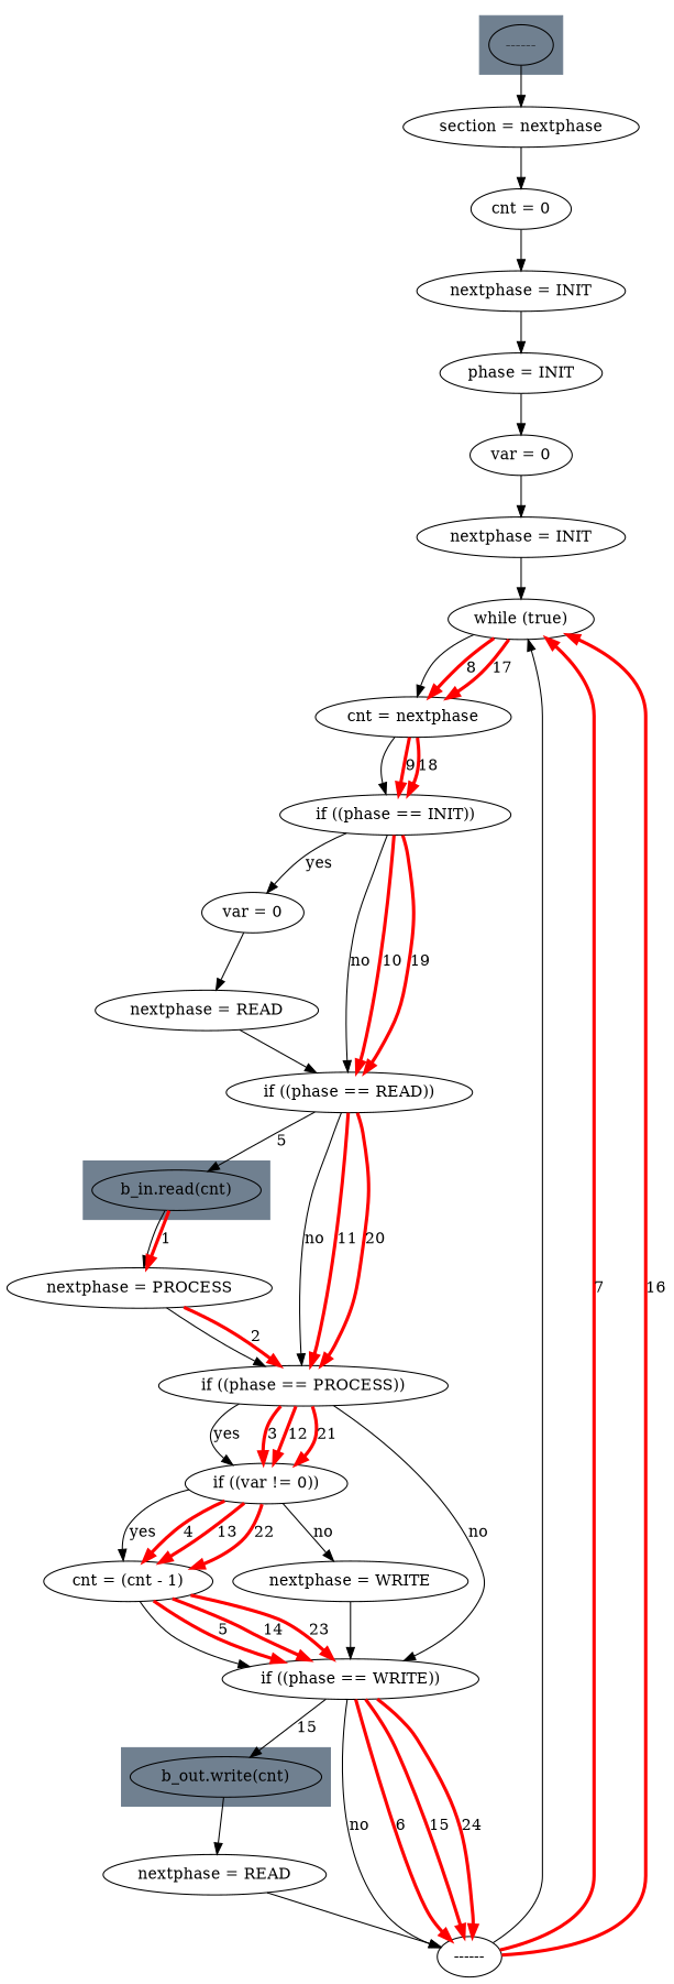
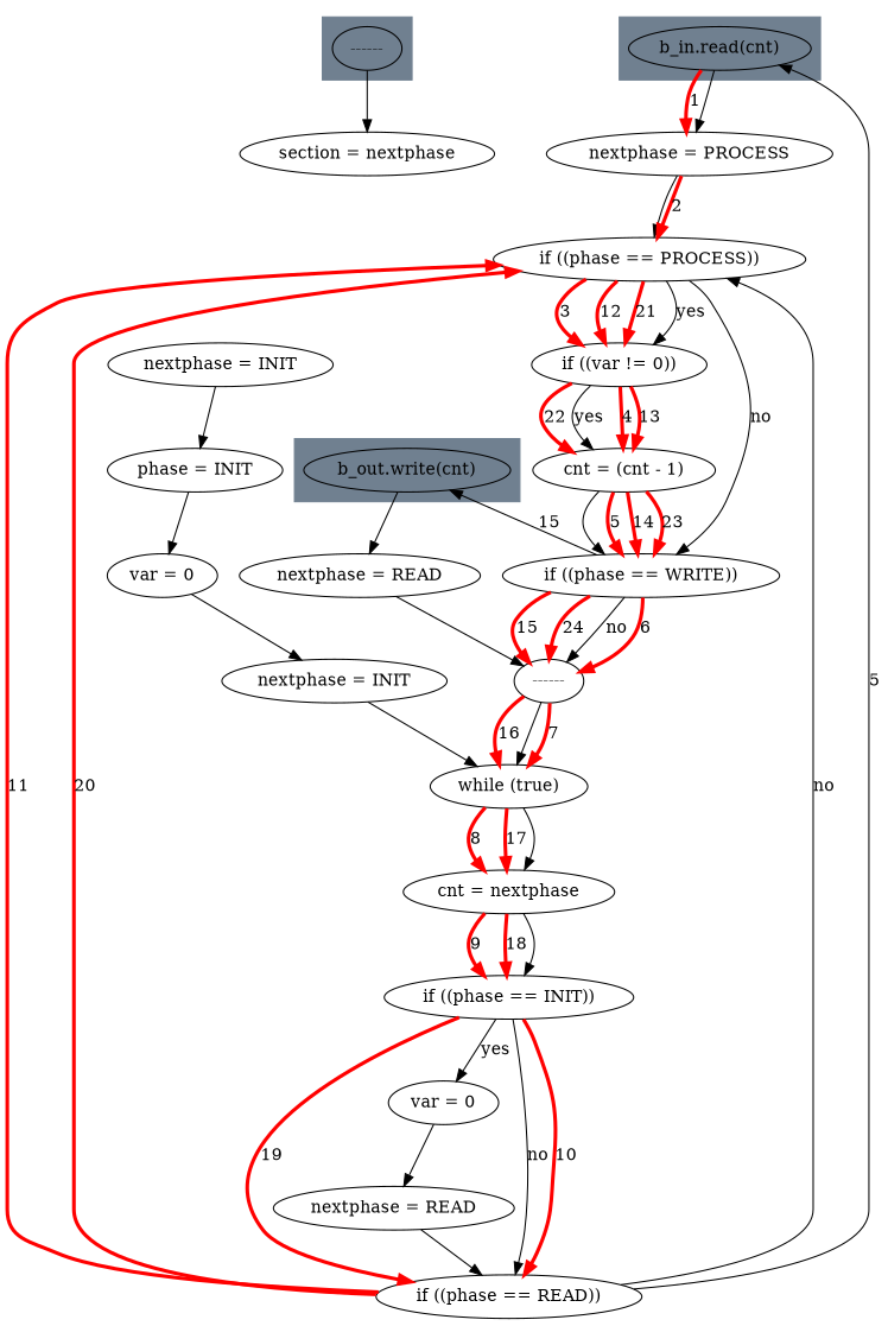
  digraph {
    rankdir=TD
    n1 [label="------"]
    n2 [label="b_in.read(cnt)"]
    n3 [label="b_out.write(cnt)"]
    n4 [label="section = nextphase"]
    n5 [label="nextphase = PROCESS"]
    n6 [label="nextphase = READ"]
-   n7 [label="cnt = 0"]
    n8 [label="nextphase = INIT"]
    n9 [label="phase = INIT"]
    n10 [label="var = 0"]
    n11 [label="nextphase = INIT"]
    n12 [label="while (true)"]
    n13 [label="cnt = nextphase"]
    n14 [label="if ((phase == INIT))"]
    n15 [label="var = 0"]
    n16 [label="if ((phase == READ))"]
    n17 [label="nextphase = READ"]
    n18 [label="if ((phase == PROCESS))"]
    n19 [label="if ((var != 0))"]
    n20 [label="if ((phase == WRITE))"]
    n21 [label="cnt = (cnt - 1)"]
-   n22 [label="nextphase = WRITE"]
    n23 [label="------"]
    subgraph cluster_1 {
      color=slategray
      style=filled
      n1
    }
    subgraph cluster_2 {
      color=slategray
      style=filled
      n2
    }
    subgraph cluster_3 {
      color=slategray
      style=filled
      n3
    }
    n1 -> n4
    n2 -> n5
    n2 -> n5 [color=red label=1 penwidth=3.0]
    n3 -> n6
-   n4 -> n7
    n5 -> n18
    n5 -> n18 [color=red label=2 penwidth=3.0]
    n6 -> n23
-   n7 -> n8
    n8 -> n9
    n9 -> n10
    n10 -> n11
    n11 -> n12
    n12 -> n13
    n12 -> n13 [color=red label=8 penwidth=3.0]
    n12 -> n13 [color=red label=17 penwidth=3.0]
    n13 -> n14
    n13 -> n14 [color=red label=9 penwidth=3.0]
    n13 -> n14 [color=red label=18 penwidth=3.0]
    n14 -> n15 [label=yes]
    n14 -> n16 [label=no]
    n14 -> n16 [color=red label=10 penwidth=3.0]
    n14 -> n16 [color=red label=19 penwidth=3.0]
    n15 -> n17
    n16 -> n2 [label=5]
    n16 -> n18 [label=no]
    n16 -> n18 [color=red label=11 penwidth=3.0]
    n16 -> n18 [color=red label=20 penwidth=3.0]
    n17 -> n16
    n18 -> n19 [label=yes]
    n18 -> n19 [color=red label=3 penwidth=3.0]
    n18 -> n19 [color=red label=12 penwidth=3.0]
    n18 -> n19 [color=red label=21 penwidth=3.0]
    n18 -> n20 [label=no]
    n19 -> n21 [label=yes]
    n19 -> n21 [color=red label=4 penwidth=3.0]
    n19 -> n21 [color=red label=13 penwidth=3.0]
    n19 -> n21 [color=red label=22 penwidth=3.0]
-   n19 -> n22 [label=no]
    n20 -> n3 [label=15]
    n20 -> n23 [label=no]
    n20 -> n23 [color=red label=6 penwidth=3.0]
    n20 -> n23 [color=red label=15 penwidth=3.0]
    n20 -> n23 [color=red label=24 penwidth=3.0]
    n21 -> n20
    n21 -> n20 [color=red label=5 penwidth=3.0]
    n21 -> n20 [color=red label=14 penwidth=3.0]
    n21 -> n20 [color=red label=23 penwidth=3.0]
-   n22 -> n20
    n23 -> n12
    n23 -> n12 [color=red label=7 penwidth=3.0]
    n23 -> n12 [color=red label=16 penwidth=3.0]
  }
